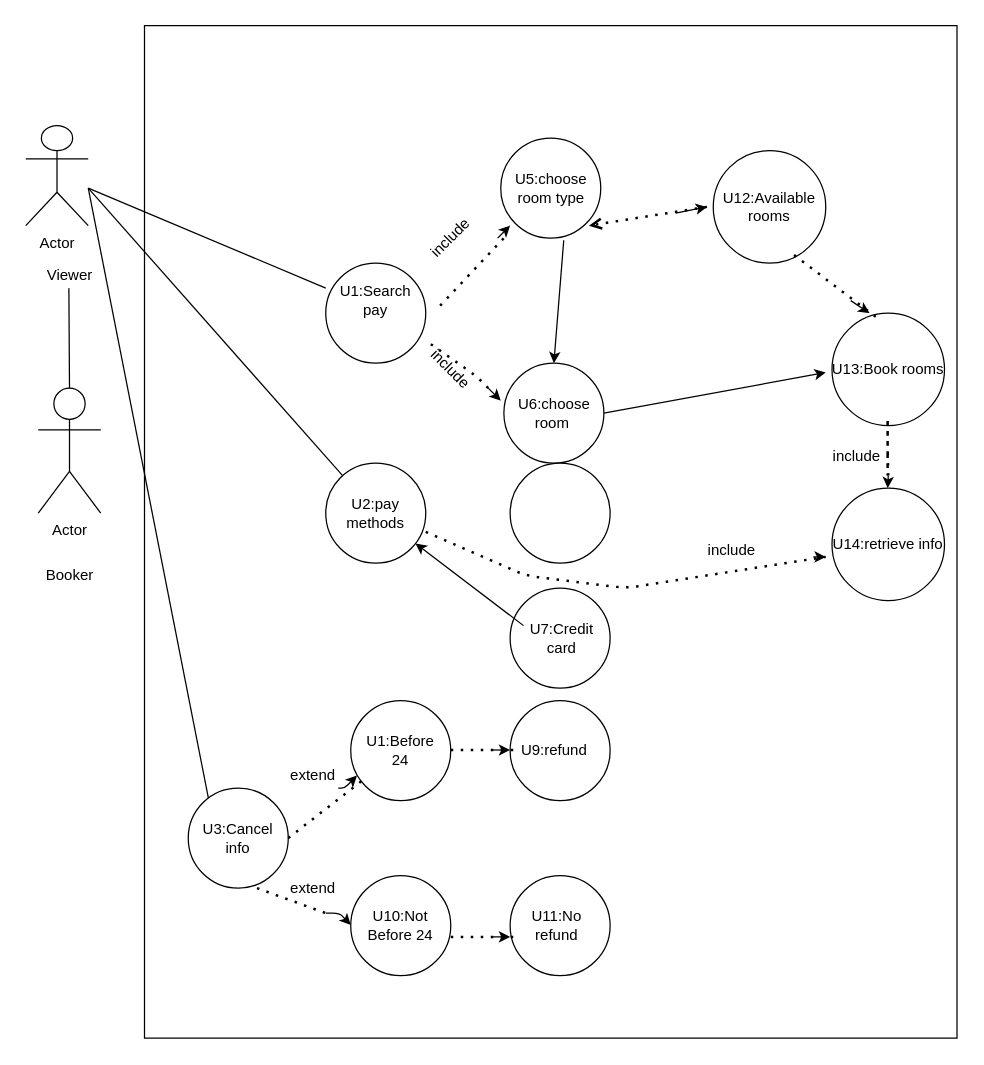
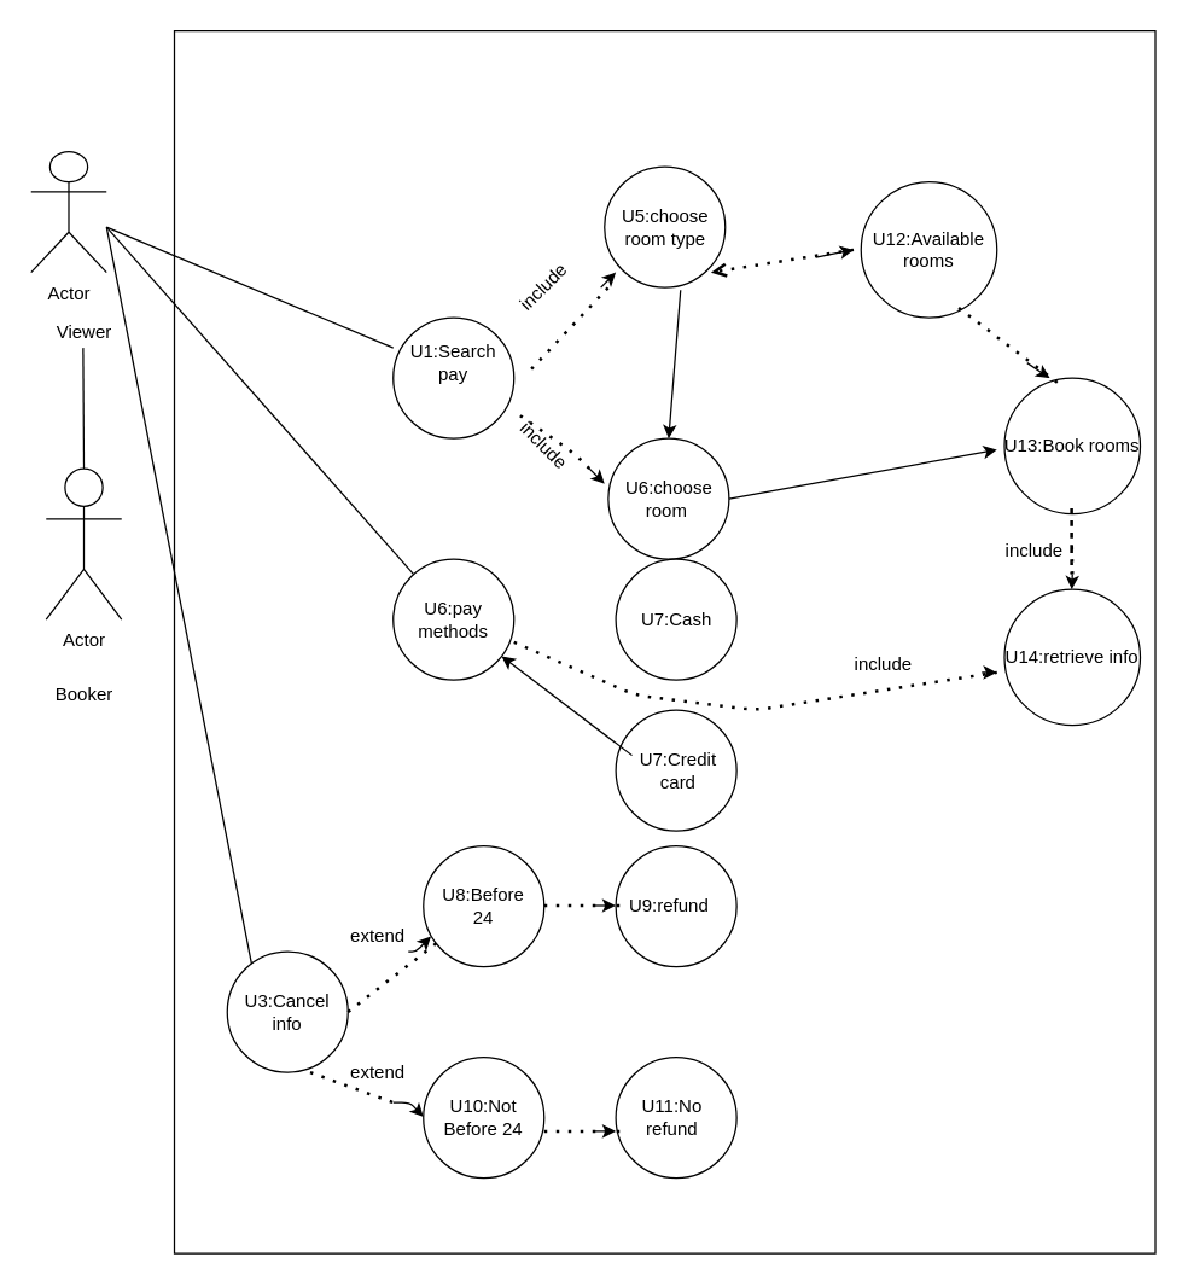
  <mxCell id="0" />
  <mxCell id="1" parent="0" />
  <mxCell id="2" value="" style="rounded=0;whiteSpace=wrap;html=1;" parent="1" vertex="1"><mxGeometry x="115" y="20" width="650" height="810" as="geometry" /></mxCell>
  <mxCell id="3" value="Actor" style="shape=umlActor;verticalLabelPosition=bottom;verticalAlign=top;html=1;outlineConnect=0;" parent="1" vertex="1"><mxGeometry x="20" y="100" width="50" height="80" as="geometry" /></mxCell>
  <mxCell id="4" value="Actor" style="shape=umlActor;verticalLabelPosition=bottom;verticalAlign=top;html=1;outlineConnect=0;" parent="1" vertex="1"><mxGeometry x="30" y="310" width="50" height="100" as="geometry" /></mxCell>
  <mxCell id="5" value="Booker&lt;br&gt;" style="text;html=1;align=center;verticalAlign=middle;resizable=0;points=[];autosize=1;" parent="1" vertex="1"><mxGeometry x="30" y="450" width="50" height="20" as="geometry" /></mxCell>
  <mxCell id="6" value="Viewer" style="text;html=1;align=center;verticalAlign=middle;resizable=0;points=[];autosize=1;" parent="1" vertex="1"><mxGeometry x="30" y="210" width="50" height="20" as="geometry" /></mxCell>
  <mxCell id="7" value="" style="endArrow=none;html=1;entryX=0;entryY=0;entryDx=0;entryDy=0;" parent="1" edge="1" target="14"><mxGeometry width="50" height="50" relative="1" as="geometry"><mxPoint x="70" y="150" as="sourcePoint" /><mxPoint x="250" y="220" as="targetPoint" /><Array as="points" /></mxGeometry></mxCell>
  <mxCell id="8" value="" style="ellipse;whiteSpace=wrap;html=1;aspect=fixed;" parent="1" vertex="1"><mxGeometry x="260" y="210" width="80" height="80" as="geometry" /></mxCell>
  <mxCell id="9" value="" style="endArrow=none;html=1;" parent="1" target="10" edge="1"><mxGeometry width="50" height="50" relative="1" as="geometry"><mxPoint x="70" y="150" as="sourcePoint" /><mxPoint x="280" y="340" as="targetPoint" /><Array as="points" /></mxGeometry></mxCell>
  <mxCell id="10" value="" style="ellipse;whiteSpace=wrap;html=1;aspect=fixed;" parent="1" vertex="1"><mxGeometry x="260" y="370" width="80" height="80" as="geometry" /></mxCell>
  <mxCell id="11" value="" style="endArrow=none;html=1;exitX=0.5;exitY=0;exitDx=0;exitDy=0;exitPerimeter=0;" parent="1" source="4" edge="1"><mxGeometry width="50" height="50" relative="1" as="geometry"><mxPoint x="54.5" y="290" as="sourcePoint" /><mxPoint x="54.5" y="230" as="targetPoint" /></mxGeometry></mxCell>
  <mxCell id="12" value="" style="endArrow=none;html=1;entryX=0.087;entryY=0.797;entryDx=0;entryDy=0;entryPerimeter=0;" parent="1" target="2" edge="1"><mxGeometry width="50" height="50" relative="1" as="geometry"><mxPoint x="70" y="150" as="sourcePoint" /><mxPoint x="225.797" y="398.154" as="targetPoint" /><Array as="points" /></mxGeometry></mxCell>
  <mxCell id="13" value="" style="ellipse;whiteSpace=wrap;html=1;aspect=fixed;" parent="1" vertex="1"><mxGeometry x="150" y="630" width="80" height="80" as="geometry" /></mxCell>
  <mxCell id="14" value="U1:Search pay" style="text;html=1;strokeColor=none;fillColor=none;align=center;verticalAlign=middle;whiteSpace=wrap;rounded=0;" parent="1" vertex="1"><mxGeometry x="260" y="230" width="80" height="20" as="geometry" /></mxCell>
- <mxCell id="15" value="U2:pay methods" style="text;html=1;strokeColor=none;fillColor=none;align=center;verticalAlign=middle;whiteSpace=wrap;rounded=0;" parent="1" vertex="1"><mxGeometry x="260" y="400" width="80" height="20" as="geometry" /></mxCell>
+ <mxCell id="15" value="U6:pay methods" style="text;html=1;strokeColor=none;fillColor=none;align=center;verticalAlign=middle;whiteSpace=wrap;rounded=0;" parent="1" vertex="1"><mxGeometry x="260" y="400" width="80" height="20" as="geometry" /></mxCell>
  <mxCell id="16" value="U3:Cancel info" style="text;html=1;strokeColor=none;fillColor=none;align=center;verticalAlign=middle;whiteSpace=wrap;rounded=0;" parent="1" vertex="1"><mxGeometry x="150" y="660" width="80" height="20" as="geometry" /></mxCell>
  <mxCell id="17" value="" style="ellipse;whiteSpace=wrap;html=1;aspect=fixed;" parent="1" vertex="1"><mxGeometry x="402.5" y="290" width="80" height="80" as="geometry" /></mxCell>
  <mxCell id="18" value="" style="endArrow=none;dashed=1;html=1;dashPattern=1 3;strokeWidth=2;" parent="1" edge="1"><mxGeometry width="50" height="50" relative="1" as="geometry"><mxPoint x="351.5" y="244" as="sourcePoint" /><mxPoint x="402.5" y="190" as="targetPoint" /></mxGeometry></mxCell>
  <mxCell id="19" value="" style="ellipse;whiteSpace=wrap;html=1;aspect=fixed;" parent="1" vertex="1"><mxGeometry x="400" y="110" width="80" height="80" as="geometry" /></mxCell>
  <mxCell id="20" value="U5:choose room type" style="text;html=1;strokeColor=none;fillColor=none;align=center;verticalAlign=middle;whiteSpace=wrap;rounded=0;" parent="1" vertex="1"><mxGeometry x="403.75" y="130" width="72.5" height="40" as="geometry" /></mxCell>
  <mxCell id="21" value="U6:choose room&amp;nbsp;" style="text;html=1;strokeColor=none;fillColor=none;align=center;verticalAlign=middle;whiteSpace=wrap;rounded=0;" parent="1" vertex="1"><mxGeometry x="402.5" y="320" width="80" height="20" as="geometry" /></mxCell>
  <mxCell id="22" value="" style="endArrow=none;dashed=1;html=1;dashPattern=1 3;strokeWidth=2;entryX=1;entryY=0.775;entryDx=0;entryDy=0;entryPerimeter=0;" parent="1" target="8" edge="1"><mxGeometry width="50" height="50" relative="1" as="geometry"><mxPoint x="390" y="310" as="sourcePoint" /><mxPoint x="419.958" y="186.41" as="targetPoint" /><Array as="points"><mxPoint x="380" y="300" /></Array></mxGeometry></mxCell>
  <mxCell id="23" value="" style="ellipse;whiteSpace=wrap;html=1;aspect=fixed;" parent="1" vertex="1"><mxGeometry x="570" y="120" width="90" height="90" as="geometry" /></mxCell>
  <mxCell id="24" value="U12:Available rooms" style="text;html=1;strokeColor=none;fillColor=none;align=center;verticalAlign=middle;whiteSpace=wrap;rounded=0;" parent="1" vertex="1"><mxGeometry x="565" y="160" width="100" height="10" as="geometry" /></mxCell>
  <mxCell id="25" value="" style="endArrow=open;dashed=1;html=1;dashPattern=1 3;strokeWidth=2;exitX=0;exitY=0.5;exitDx=0;exitDy=0;entryX=0.921;entryY=1.25;entryDx=0;entryDy=0;entryPerimeter=0;" parent="1" source="24" target="20" edge="1"><mxGeometry width="50" height="50" relative="1" as="geometry"><mxPoint x="540" y="190" as="sourcePoint" /><mxPoint x="480" y="137" as="targetPoint" /><Array as="points" /></mxGeometry></mxCell>
  <mxCell id="26" value="" style="endArrow=classic;html=1;exitX=0.516;exitY=0.212;exitDx=0;exitDy=0;exitPerimeter=0;entryX=0.5;entryY=0;entryDx=0;entryDy=0;" parent="1" source="2" target="17" edge="1"><mxGeometry width="50" height="50" relative="1" as="geometry"><mxPoint x="350" y="360" as="sourcePoint" /><mxPoint x="400" y="310" as="targetPoint" /></mxGeometry></mxCell>
  <mxCell id="27" value="" style="ellipse;whiteSpace=wrap;html=1;aspect=fixed;" parent="1" vertex="1"><mxGeometry x="407.5" y="370" width="80" height="80" as="geometry" /></mxCell>
+ <mxCell id="28" value="U7:Cash" style="text;html=1;strokeColor=none;fillColor=none;align=center;verticalAlign=middle;whiteSpace=wrap;rounded=0;" parent="1" vertex="1"><mxGeometry x="407.5" y="400" width="80" height="20" as="geometry" /></mxCell>
  <mxCell id="29" value="" style="ellipse;whiteSpace=wrap;html=1;aspect=fixed;" parent="1" vertex="1"><mxGeometry x="407.5" y="470" width="80" height="80" as="geometry" /></mxCell>
  <mxCell id="30" value="U7:Credit card" style="text;html=1;strokeColor=none;fillColor=none;align=center;verticalAlign=middle;whiteSpace=wrap;rounded=0;" parent="1" vertex="1"><mxGeometry x="410" y="500" width="77.5" height="20" as="geometry" /></mxCell>
  <mxCell id="31" value="" style="endArrow=classic;html=1;exitX=0.106;exitY=0;exitDx=0;exitDy=0;exitPerimeter=0;" parent="1" source="30" target="10" edge="1"><mxGeometry width="50" height="50" relative="1" as="geometry"><mxPoint x="417.5" y="420" as="sourcePoint" /><mxPoint x="350" y="415" as="targetPoint" /></mxGeometry></mxCell>
  <mxCell id="32" value="" style="ellipse;whiteSpace=wrap;html=1;aspect=fixed;" parent="1" vertex="1"><mxGeometry x="280" y="560" width="80" height="80" as="geometry" /></mxCell>
  <mxCell id="33" value="" style="ellipse;whiteSpace=wrap;html=1;aspect=fixed;" parent="1" vertex="1"><mxGeometry x="280" y="700" width="80" height="80" as="geometry" /></mxCell>
  <mxCell id="34" value="" style="ellipse;whiteSpace=wrap;html=1;aspect=fixed;" parent="1" vertex="1"><mxGeometry x="407.5" y="560" width="80" height="80" as="geometry" /></mxCell>
  <mxCell id="35" value="" style="ellipse;whiteSpace=wrap;html=1;aspect=fixed;" parent="1" vertex="1"><mxGeometry x="407.5" y="700" width="80" height="80" as="geometry" /></mxCell>
- <mxCell id="36" value="U1:Before 24" style="text;html=1;strokeColor=none;fillColor=none;align=center;verticalAlign=middle;whiteSpace=wrap;rounded=0;" parent="1" vertex="1"><mxGeometry x="285" y="590" width="70" height="20" as="geometry" /></mxCell>
+ <mxCell id="36" value="U8:Before 24" style="text;html=1;strokeColor=none;fillColor=none;align=center;verticalAlign=middle;whiteSpace=wrap;rounded=0;" parent="1" vertex="1"><mxGeometry x="285" y="590" width="70" height="20" as="geometry" /></mxCell>
  <mxCell id="37" value="U10:Not Before 24" style="text;html=1;strokeColor=none;fillColor=none;align=center;verticalAlign=middle;whiteSpace=wrap;rounded=0;" parent="1" vertex="1"><mxGeometry x="285" y="730" width="70" height="20" as="geometry" /></mxCell>
  <mxCell id="38" value="U9:refund" style="text;html=1;strokeColor=none;fillColor=none;align=center;verticalAlign=middle;whiteSpace=wrap;rounded=0;" parent="1" vertex="1"><mxGeometry x="407.5" y="590" width="70" height="20" as="geometry" /></mxCell>
  <mxCell id="39" value="U11:No refund" style="text;html=1;strokeColor=none;fillColor=none;align=center;verticalAlign=middle;whiteSpace=wrap;rounded=0;" parent="1" vertex="1"><mxGeometry x="410" y="730" width="70" height="20" as="geometry" /></mxCell>
  <mxCell id="40" style="edgeStyle=orthogonalEdgeStyle;rounded=0;orthogonalLoop=1;jettySize=auto;html=1;exitX=0.5;exitY=1;exitDx=0;exitDy=0;" parent="1" source="38" target="38" edge="1"><mxGeometry relative="1" as="geometry" /></mxCell>
  <mxCell id="41" value="" style="endArrow=none;dashed=1;html=1;dashPattern=1 3;strokeWidth=2;" parent="1" edge="1"><mxGeometry width="50" height="50" relative="1" as="geometry"><mxPoint x="205" y="710" as="sourcePoint" /><mxPoint x="260" y="730" as="targetPoint" /><Array as="points"><mxPoint x="205" y="710" /></Array></mxGeometry></mxCell>
  <mxCell id="42" value="" style="endArrow=none;dashed=1;html=1;dashPattern=1 3;strokeWidth=2;" parent="1" target="32" edge="1"><mxGeometry width="50" height="50" relative="1" as="geometry"><mxPoint x="230" y="670" as="sourcePoint" /><mxPoint x="310" y="700" as="targetPoint" /><Array as="points"><mxPoint x="230" y="670" /></Array></mxGeometry></mxCell>
  <mxCell id="43" value="" style="endArrow=none;dashed=1;html=1;dashPattern=1 3;strokeWidth=2;" parent="1" edge="1"><mxGeometry width="50" height="50" relative="1" as="geometry"><mxPoint x="360" y="599.5" as="sourcePoint" /><mxPoint x="409.996" y="599.498" as="targetPoint" /><Array as="points"><mxPoint x="360" y="599.5" /></Array></mxGeometry></mxCell>
  <mxCell id="44" value="" style="endArrow=none;dashed=1;html=1;dashPattern=1 3;strokeWidth=2;" parent="1" edge="1"><mxGeometry width="50" height="50" relative="1" as="geometry"><mxPoint x="360" y="749" as="sourcePoint" /><mxPoint x="409.996" y="748.998" as="targetPoint" /><Array as="points"><mxPoint x="360" y="749" /></Array></mxGeometry></mxCell>
  <mxCell id="45" value="" style="ellipse;whiteSpace=wrap;html=1;aspect=fixed;" parent="1" vertex="1"><mxGeometry x="665" y="250" width="90" height="90" as="geometry" /></mxCell>
  <mxCell id="46" value="" style="endArrow=none;dashed=1;html=1;dashPattern=1 3;strokeWidth=2;exitX=0;exitY=0.75;exitDx=0;exitDy=0;entryX=1;entryY=0.775;entryDx=0;entryDy=0;entryPerimeter=0;" parent="1" edge="1"><mxGeometry width="50" height="50" relative="1" as="geometry"><mxPoint x="700" y="253" as="sourcePoint" /><mxPoint x="630" y="200" as="targetPoint" /><Array as="points" /></mxGeometry></mxCell>
  <mxCell id="47" value="U13:Book rooms" style="text;html=1;strokeColor=none;fillColor=none;align=center;verticalAlign=middle;whiteSpace=wrap;rounded=0;" parent="1" vertex="1"><mxGeometry x="660" y="290" width="100" height="10" as="geometry" /></mxCell>
  <mxCell id="48" value="" style="endArrow=classic;html=1;exitX=1;exitY=0.5;exitDx=0;exitDy=0;entryX=0;entryY=0.75;entryDx=0;entryDy=0;" parent="1" source="21" target="47" edge="1"><mxGeometry width="50" height="50" relative="1" as="geometry"><mxPoint x="537.9" y="239" as="sourcePoint" /><mxPoint x="530" y="310" as="targetPoint" /></mxGeometry></mxCell>
  <mxCell id="49" value="include" style="text;html=1;strokeColor=none;fillColor=none;align=center;verticalAlign=middle;whiteSpace=wrap;rounded=0;rotation=-45;" vertex="1" parent="1"><mxGeometry x="340" y="180" width="40" height="20" as="geometry" /></mxCell>
  <mxCell id="50" value="include" style="text;html=1;strokeColor=none;fillColor=none;align=center;verticalAlign=middle;whiteSpace=wrap;rounded=0;rotation=45;" vertex="1" parent="1"><mxGeometry x="340" y="275" width="40" height="40" as="geometry" /></mxCell>
  <mxCell id="51" value="" style="endArrow=classic;html=1;" edge="1" parent="1"><mxGeometry width="50" height="50" relative="1" as="geometry"><mxPoint x="397.5" y="190" as="sourcePoint" /><mxPoint x="407.5" y="180" as="targetPoint" /></mxGeometry></mxCell>
  <mxCell id="52" value="" style="endArrow=classic;html=1;" edge="1" parent="1"><mxGeometry width="50" height="50" relative="1" as="geometry"><mxPoint x="390" y="310" as="sourcePoint" /><mxPoint x="400" y="320" as="targetPoint" /><Array as="points"><mxPoint x="390" y="310" /></Array></mxGeometry></mxCell>
  <mxCell id="53" value="" style="endArrow=classic;html=1;" edge="1" parent="1"><mxGeometry width="50" height="50" relative="1" as="geometry"><mxPoint x="270" y="630" as="sourcePoint" /><mxPoint x="285" y="620" as="targetPoint" /><Array as="points"><mxPoint x="275" y="630" /></Array></mxGeometry></mxCell>
  <mxCell id="54" value="" style="endArrow=classic;html=1;" edge="1" parent="1"><mxGeometry width="50" height="50" relative="1" as="geometry"><mxPoint x="393" y="599.5" as="sourcePoint" /><mxPoint x="407.5" y="599.5" as="targetPoint" /><Array as="points"><mxPoint x="398" y="599.5" /></Array></mxGeometry></mxCell>
  <mxCell id="55" value="" style="endArrow=classic;html=1;" edge="1" parent="1"><mxGeometry width="50" height="50" relative="1" as="geometry"><mxPoint x="393" y="749" as="sourcePoint" /><mxPoint x="407.5" y="749" as="targetPoint" /><Array as="points"><mxPoint x="398" y="749" /></Array></mxGeometry></mxCell>
  <mxCell id="56" value="" style="endArrow=classic;html=1;" edge="1" parent="1"><mxGeometry width="50" height="50" relative="1" as="geometry"><mxPoint x="260" y="730" as="sourcePoint" /><mxPoint x="280" y="739.5" as="targetPoint" /><Array as="points"><mxPoint x="271" y="730" /></Array></mxGeometry></mxCell>
  <mxCell id="57" value="" style="endArrow=classic;html=1;" edge="1" parent="1"><mxGeometry width="50" height="50" relative="1" as="geometry"><mxPoint x="540" y="170" as="sourcePoint" /><mxPoint x="565" y="165" as="targetPoint" /><Array as="points"><mxPoint x="540" y="170" /></Array></mxGeometry></mxCell>
  <mxCell id="58" value="" style="endArrow=classic;html=1;" edge="1" parent="1"><mxGeometry width="50" height="50" relative="1" as="geometry"><mxPoint x="680" y="240" as="sourcePoint" /><mxPoint x="695" y="250" as="targetPoint" /><Array as="points"><mxPoint x="680" y="240" /></Array></mxGeometry></mxCell>
  <mxCell id="59" value="" style="endArrow=classic;html=1;" edge="1" parent="1"><mxGeometry width="50" height="50" relative="1" as="geometry"><mxPoint x="710" y="380" as="sourcePoint" /><mxPoint x="709.6" y="390" as="targetPoint" /><Array as="points"><mxPoint x="709.6" y="390" /></Array></mxGeometry></mxCell>
  <mxCell id="60" value="" style="ellipse;whiteSpace=wrap;html=1;aspect=fixed;" vertex="1" parent="1"><mxGeometry x="665" y="390" width="90" height="90" as="geometry" /></mxCell>
  <mxCell id="61" value="U14:retrieve info" style="text;html=1;strokeColor=none;fillColor=none;align=center;verticalAlign=middle;whiteSpace=wrap;rounded=0;" vertex="1" parent="1"><mxGeometry x="660" y="425" width="100" height="20" as="geometry" /></mxCell>
  <mxCell id="62" value="" style="endArrow=classic;html=1;entryX=0;entryY=1;entryDx=0;entryDy=0;" edge="1" parent="1" target="61"><mxGeometry width="50" height="50" relative="1" as="geometry"><mxPoint x="650" y="445" as="sourcePoint" /><mxPoint x="507.5" y="392.5" as="targetPoint" /><Array as="points" /></mxGeometry></mxCell>
  <mxCell id="63" value="" style="endArrow=none;dashed=1;html=1;dashPattern=1 3;strokeWidth=2;entryX=0;entryY=1;entryDx=0;entryDy=0;" edge="1" parent="1" target="61"><mxGeometry width="50" height="50" relative="1" as="geometry"><mxPoint x="340" y="425" as="sourcePoint" /><mxPoint x="390" y="375" as="targetPoint" /><Array as="points"><mxPoint x="420" y="460" /><mxPoint x="500" y="470" /></Array></mxGeometry></mxCell>
  <mxCell id="64" value="include" style="text;html=1;strokeColor=none;fillColor=none;align=center;verticalAlign=middle;whiteSpace=wrap;rounded=0;rotation=0;" vertex="1" parent="1"><mxGeometry x="565" y="430" width="40" height="20" as="geometry" /></mxCell>
  <mxCell id="65" value="" style="endArrow=none;dashed=1;html=1;dashPattern=1 3;strokeWidth=2;" edge="1" parent="1"><mxGeometry width="50" height="50" relative="1" as="geometry"><mxPoint x="710" y="380" as="sourcePoint" /><mxPoint x="709.5" y="335" as="targetPoint" /><Array as="points"><mxPoint x="709.5" y="355" /><mxPoint x="709.5" y="385" /><mxPoint x="709.5" y="335" /><mxPoint x="709.5" y="345" /><mxPoint x="709.5" y="365" /></Array></mxGeometry></mxCell>
  <mxCell id="66" value="extend" style="text;html=1;strokeColor=none;fillColor=none;align=center;verticalAlign=middle;whiteSpace=wrap;rounded=0;rotation=0;" vertex="1" parent="1"><mxGeometry x="230" y="610" width="40" height="20" as="geometry" /></mxCell>
  <mxCell id="67" value="extend" style="text;html=1;strokeColor=none;fillColor=none;align=center;verticalAlign=middle;whiteSpace=wrap;rounded=0;rotation=0;" vertex="1" parent="1"><mxGeometry x="230" y="700" width="40" height="20" as="geometry" /></mxCell>
  <mxCell id="68" value="include" style="text;html=1;strokeColor=none;fillColor=none;align=center;verticalAlign=middle;whiteSpace=wrap;rounded=0;rotation=0;" vertex="1" parent="1"><mxGeometry x="665" y="360" width="40" height="10" as="geometry" /></mxCell>
